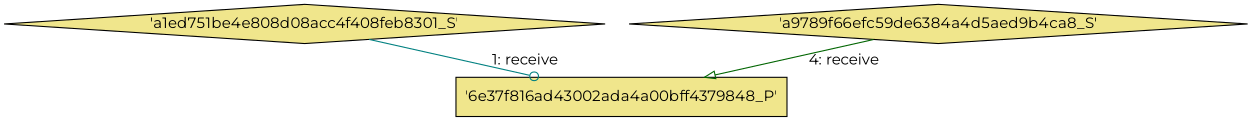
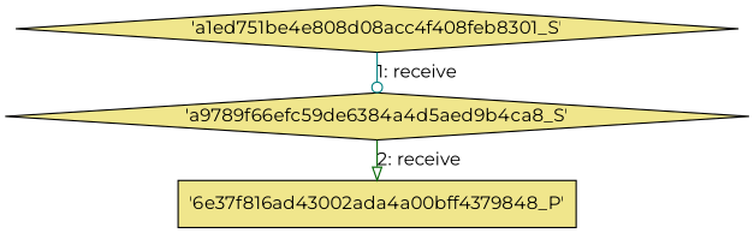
  digraph {
    engine=neato
    fixedsize=false
    fontname=Montserrat
    fontsize=10
    nodesep=0.3
    rankdir=TB
    ranksep=0
    splines=true
    node [fillcolor=khaki fontname=Montserrat node_type=Socket shape=diamond style=filled]
    edge [fontname=Montserrat]
    n1 [label="'6e37f816ad43002ada4a00bff4379848_P'" node_type=Process shape=box]
    "'a1ed751be4e808d08acc4f408feb8301_S'"
    "'a9789f66efc59de6384a4d5aed9b4ca8_S'"
-   "'a1ed751be4e808d08acc4f408feb8301_S'" -> n1 [arrowhead=odot color=teal label="1: receive"]
-   "'a9789f66efc59de6384a4d5aed9b4ca8_S'" -> n1 [arrowhead=onormal color=darkgreen label="4: receive"]
+   "'a1ed751be4e808d08acc4f408feb8301_S'" -> "'a9789f66efc59de6384a4d5aed9b4ca8_S'" [arrowhead=odot color=teal label="1: receive"]
+   "'a9789f66efc59de6384a4d5aed9b4ca8_S'" -> n1 [arrowhead=onormal color=darkgreen label="2: receive"]
  }
